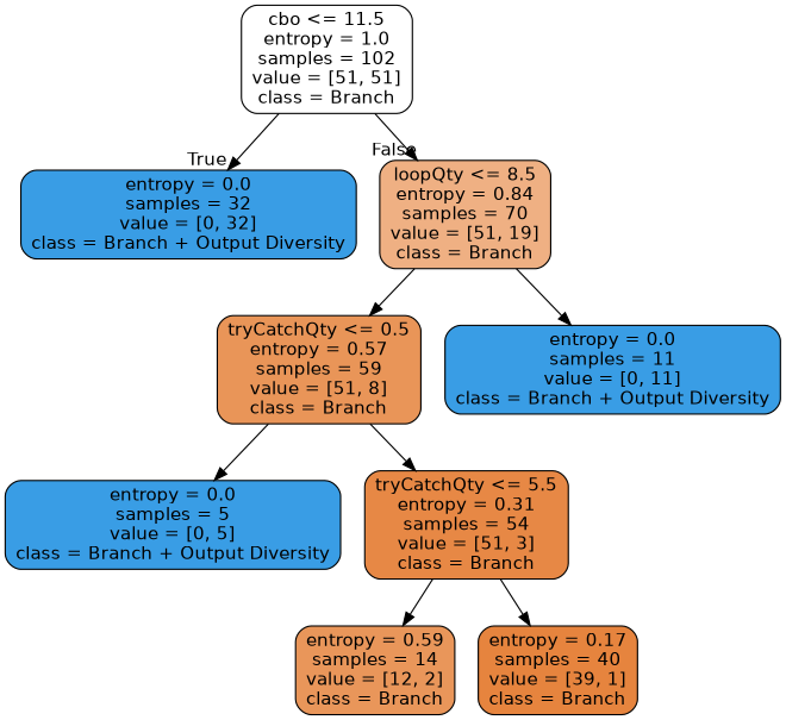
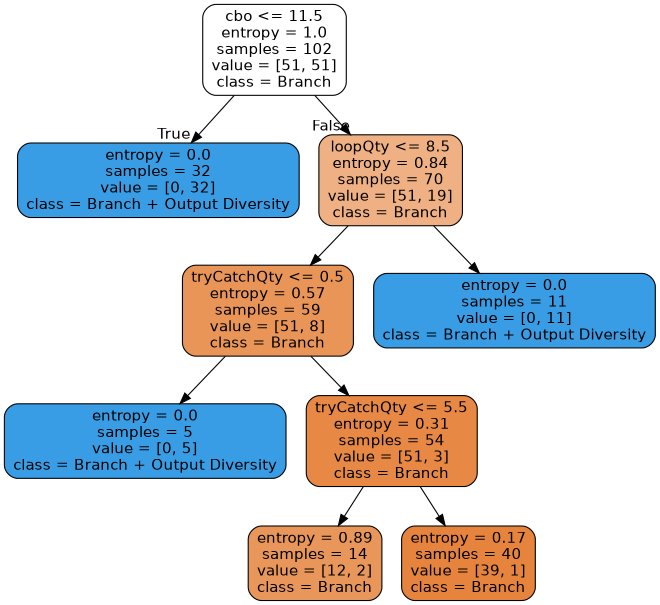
  digraph {
    node [color=black fillcolor="#399de5" fontname=helvetica shape=box style="filled, rounded"]
    edge [fontname=helvetica]
    n1 [fillcolor="#ffffff" label="cbo <= 11.5\nentropy = 1.0\nsamples = 102\nvalue = [51, 51]\nclass = Branch"]
    n2 [label="entropy = 0.0\nsamples = 32\nvalue = [0, 32]\nclass = Branch + Output Diversity"]
    n3 [fillcolor="#efb083" label="loopQty <= 8.5\nentropy = 0.84\nsamples = 70\nvalue = [51, 19]\nclass = Branch"]
    n4 [fillcolor="#e99558" label="tryCatchQty <= 0.5\nentropy = 0.57\nsamples = 59\nvalue = [51, 8]\nclass = Branch"]
    n5 [label="entropy = 0.0\nsamples = 11\nvalue = [0, 11]\nclass = Branch + Output Diversity"]
    n6 [label="entropy = 0.0\nsamples = 5\nvalue = [0, 5]\nclass = Branch + Output Diversity"]
    n7 [fillcolor="#e78845" label="tryCatchQty <= 5.5\nentropy = 0.31\nsamples = 54\nvalue = [51, 3]\nclass = Branch"]
-   n8 [fillcolor="#e9965a" label="entropy = 0.59\nsamples = 14\nvalue = [12, 2]\nclass = Branch"]
+   n8 [fillcolor="#e9965a" label="entropy = 0.89\nsamples = 14\nvalue = [12, 2]\nclass = Branch"]
    n9 [fillcolor="#e6843e" label="entropy = 0.17\nsamples = 40\nvalue = [39, 1]\nclass = Branch"]
    n1 -> n2 [headlabel=True labelangle=45 labeldistance=2.5]
    n1 -> n3 [headlabel=False labelangle=-45 labeldistance=2.5]
    n3 -> n4
    n3 -> n5
    n4 -> n6
    n4 -> n7
    n7 -> n8
    n7 -> n9
  }
